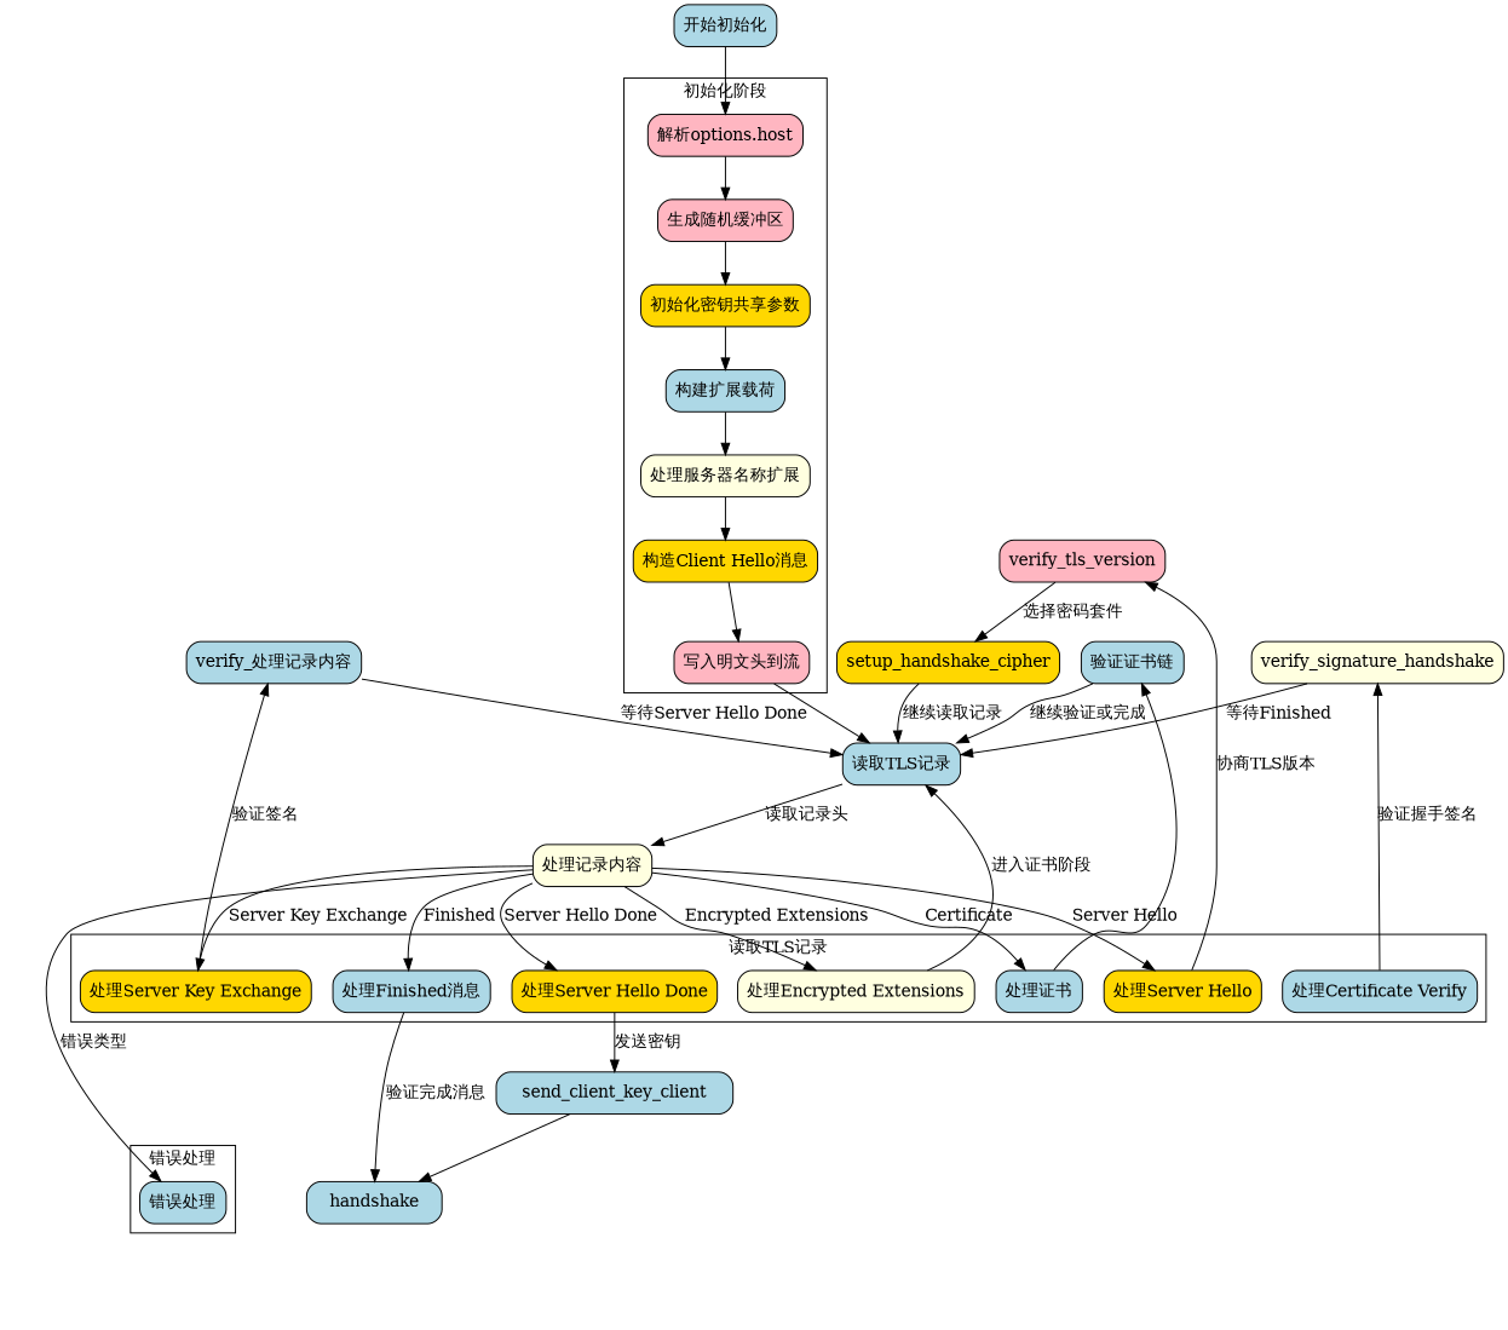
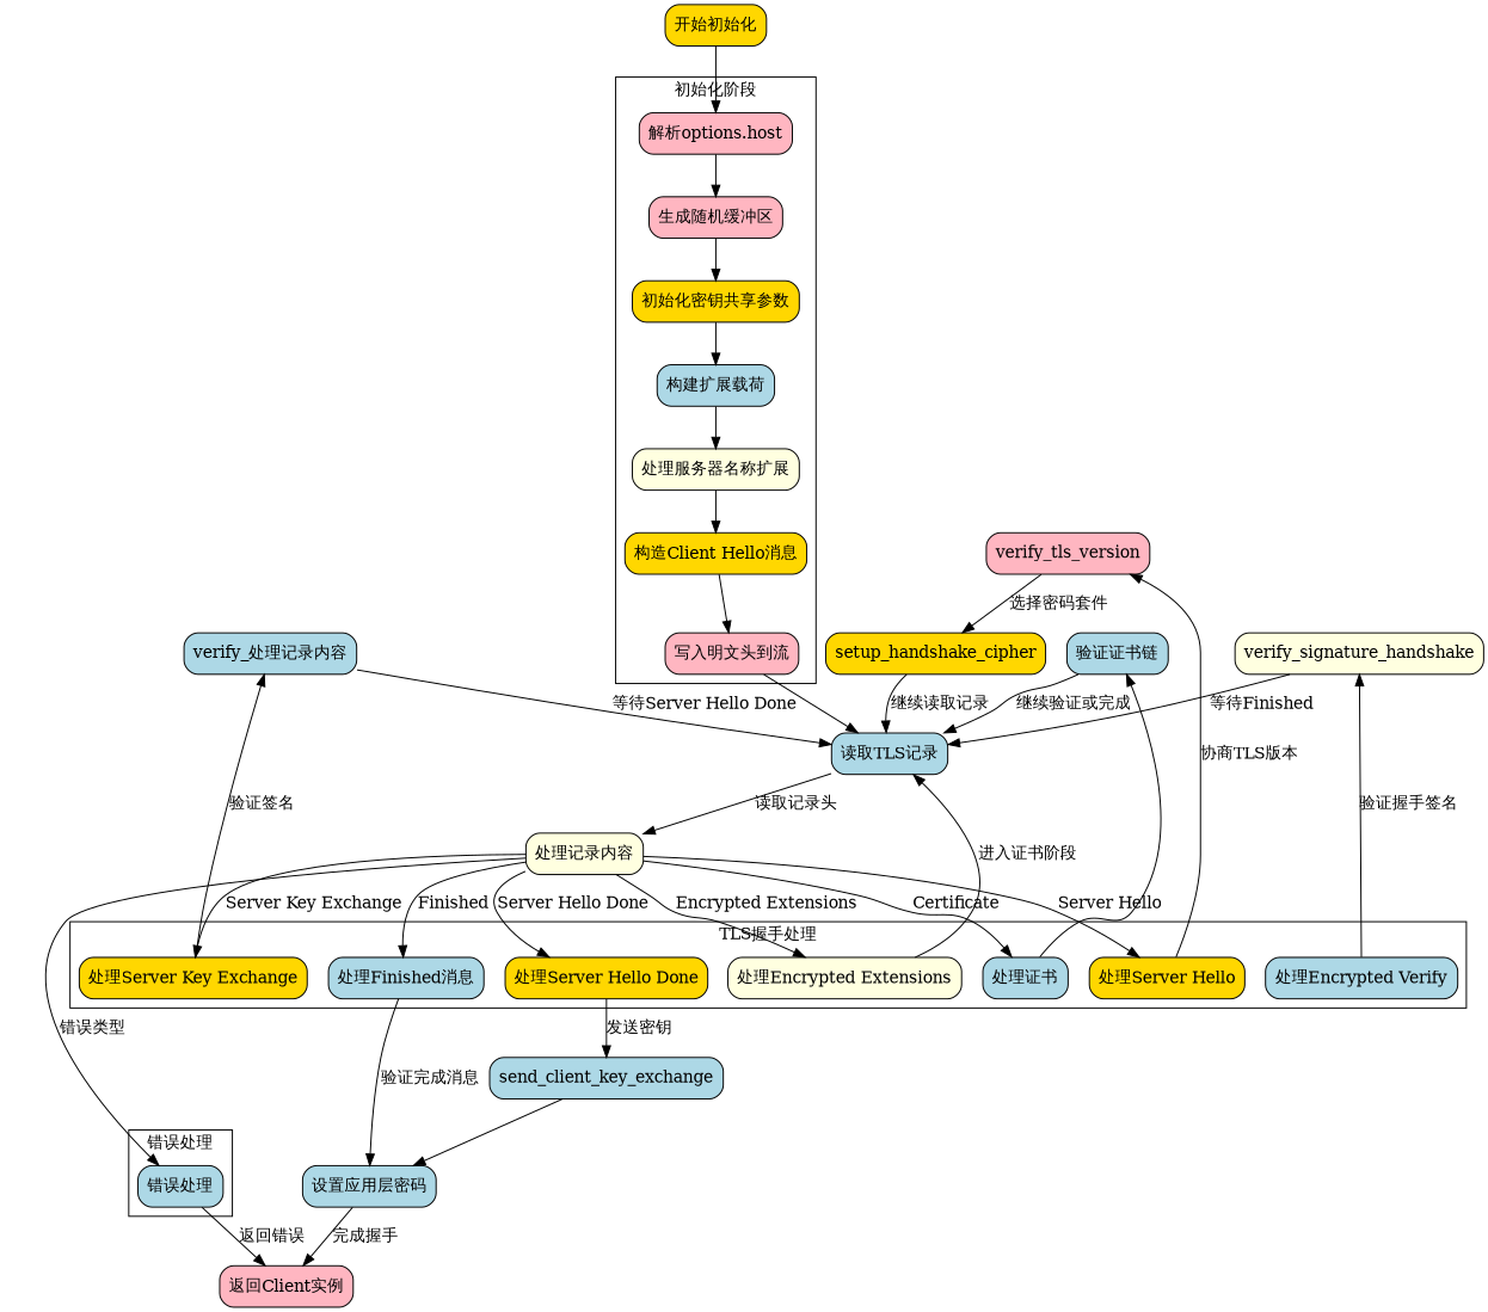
  digraph {
    rankdir=TB
    node [fillcolor=lightblue shape=rectangle style="rounded,filled"]
    n1 [fillcolor=gold label="处理Server Hello"]
    n2 [fillcolor=lightyellow label="处理Encrypted Extensions"]
    n3 [label="处理证书"]
    n4 [fillcolor=gold label="处理Server Key Exchange"]
    n5 [fillcolor=gold label="处理Server Hello Done"]
-   n6 [label="处理Certificate Verify"]
+   n6 [label="处理Encrypted Verify"]
    n7 [label="处理Finished消息"]
    n8 [fillcolor=lightpink label="解析options.host"]
    n9 [fillcolor=lightpink label="生成随机缓冲区"]
    n10 [fillcolor=gold label="初始化密钥共享参数"]
    n11 [label="构建扩展载荷"]
    n12 [fillcolor=lightyellow label="处理服务器名称扩展"]
    n13 [fillcolor=gold label="构造Client Hello消息"]
    n14 [fillcolor=lightpink label="写入明文头到流"]
    n15 [label="错误处理"]
    verify_tls_version [fillcolor=lightpink]
    n17 [label="读取TLS记录"]
    n18 [label="验证证书链"]
    n19 [label="verify_处理记录内容"]
-   send_client_key_exchange [label=send_client_key_client]
+   send_client_key_exchange
    verify_signature_handshake [fillcolor=lightyellow]
-   n22 [label=handshake]
-   n24 [label="开始初始化"]
+   n22 [label="设置应用层密码"]
+   n23 [fillcolor=lightpink label="返回Client实例"]
+   n24 [fillcolor=gold label="开始初始化"]
    n25 [fillcolor=lightyellow label="处理记录内容"]
    setup_handshake_cipher [fillcolor=gold]
    subgraph cluster_1 {
-     label="读取TLS记录"
+     label="TLS握手处理"
      n1
      n2
      n3
      n4
      n5
      n6
      n7
    }
    subgraph cluster_2 {
      label="初始化阶段"
      n8
      n9
      n10
      n11
      n12
      n13
      n14
    }
    subgraph cluster_3 {
      label="错误处理"
      n15
    }
    n1 -> verify_tls_version [label="协商TLS版本"]
    n2 -> n17 [label="进入证书阶段"]
    n3 -> n18
    n4 -> n19 [label="验证签名"]
    n5 -> send_client_key_exchange [label="发送密钥"]
    n6 -> verify_signature_handshake [label="验证握手签名"]
    n7 -> n22 [label="验证完成消息"]
    n8 -> n9
    n9 -> n10
    n10 -> n11
    n11 -> n12
    n12 -> n13
    n13 -> n14
    n14 -> n17
+   n15 -> n23 [label="返回错误"]
    verify_tls_version -> setup_handshake_cipher [label="选择密码套件"]
    n17 -> n25 [label="读取记录头"]
    n18 -> n17 [label="继续验证或完成"]
    n19 -> n17 [label="等待Server Hello Done"]
    send_client_key_exchange -> n22
    verify_signature_handshake -> n17 [label="等待Finished"]
+   n22 -> n23 [label="完成握手"]
    n24 -> n8
    n25 -> n1 [label="Server Hello"]
    n25 -> n2 [label="Encrypted Extensions"]
    n25 -> n3 [label=Certificate]
    n25 -> n4 [label="Server Key Exchange"]
    n25 -> n5 [label="Server Hello Done"]
    n25 -> n7 [label=Finished]
    n25 -> n15 [label="错误类型"]
    setup_handshake_cipher -> n17 [label="继续读取记录"]
  }
